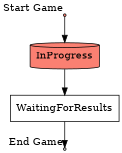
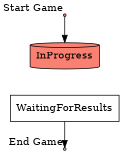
  digraph {
    rankdir=TB
    node [shape=point style=filled fillcolor=salmon]
    edge [arrowhead=normal]
    Start [xlabel="Start Game"]
    InProgress [shape=cylinder]
    WaitingForResults [shape=box fillcolor=white]
    EndGame [xlabel="End Game" fillcolor=lightgrey]
    Start -> InProgress
-   InProgress -> WaitingForResults
    WaitingForResults -> EndGame
  }
